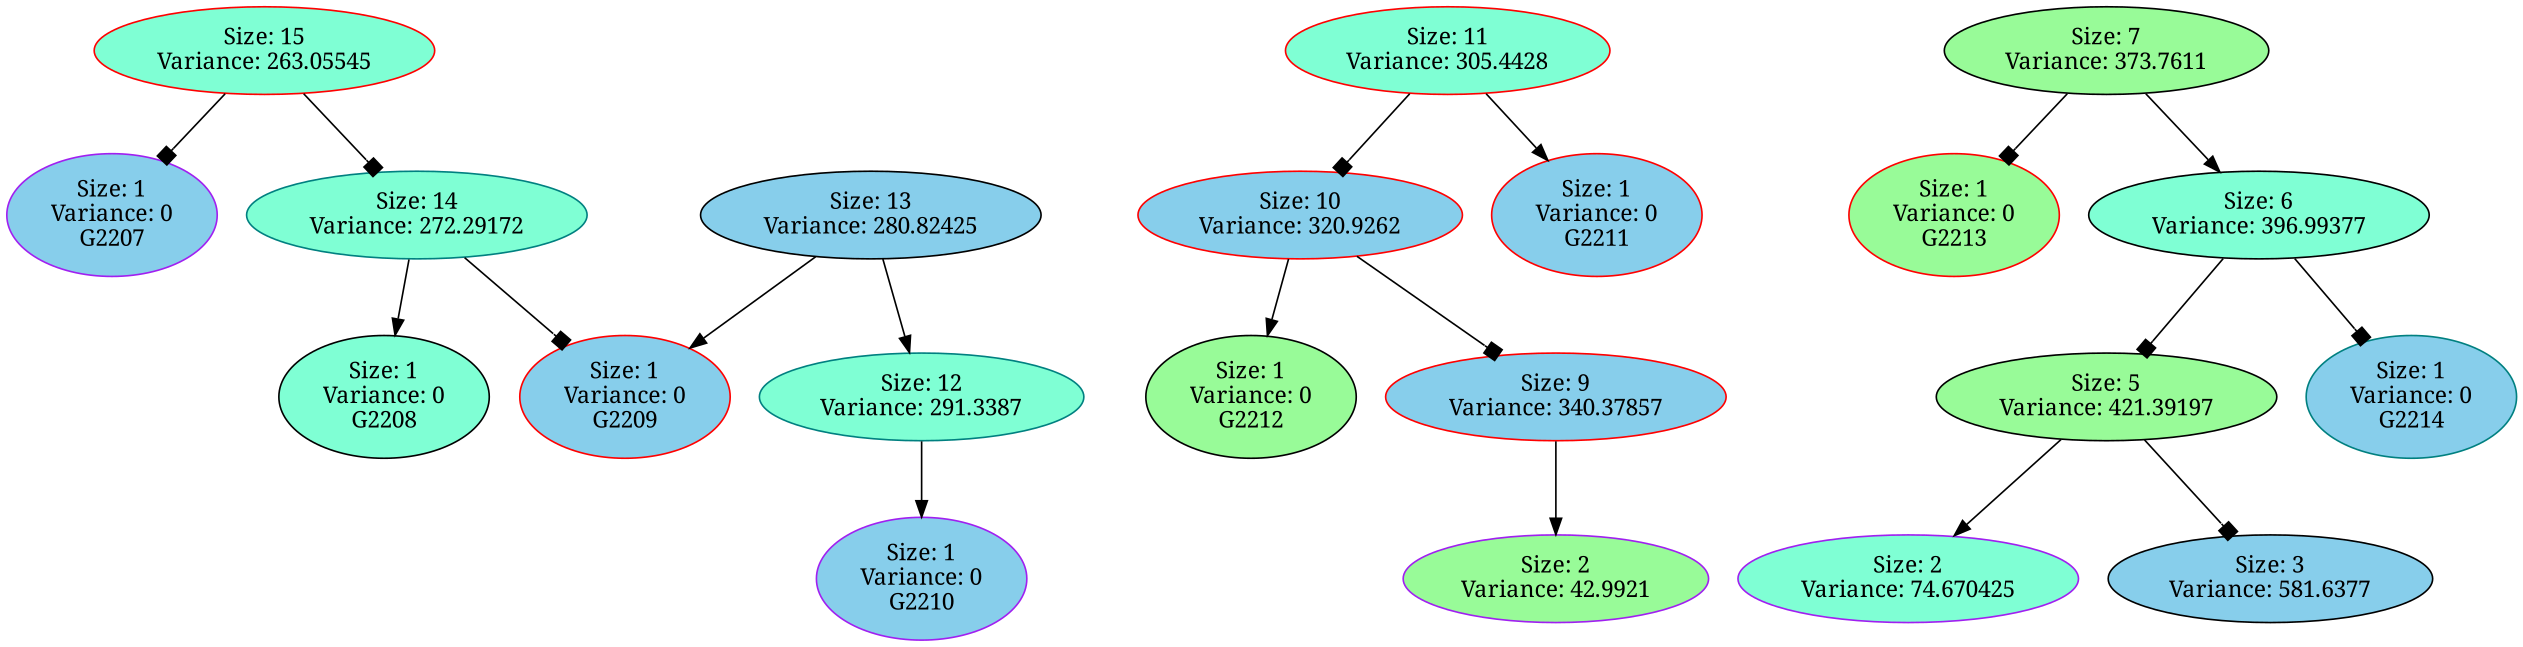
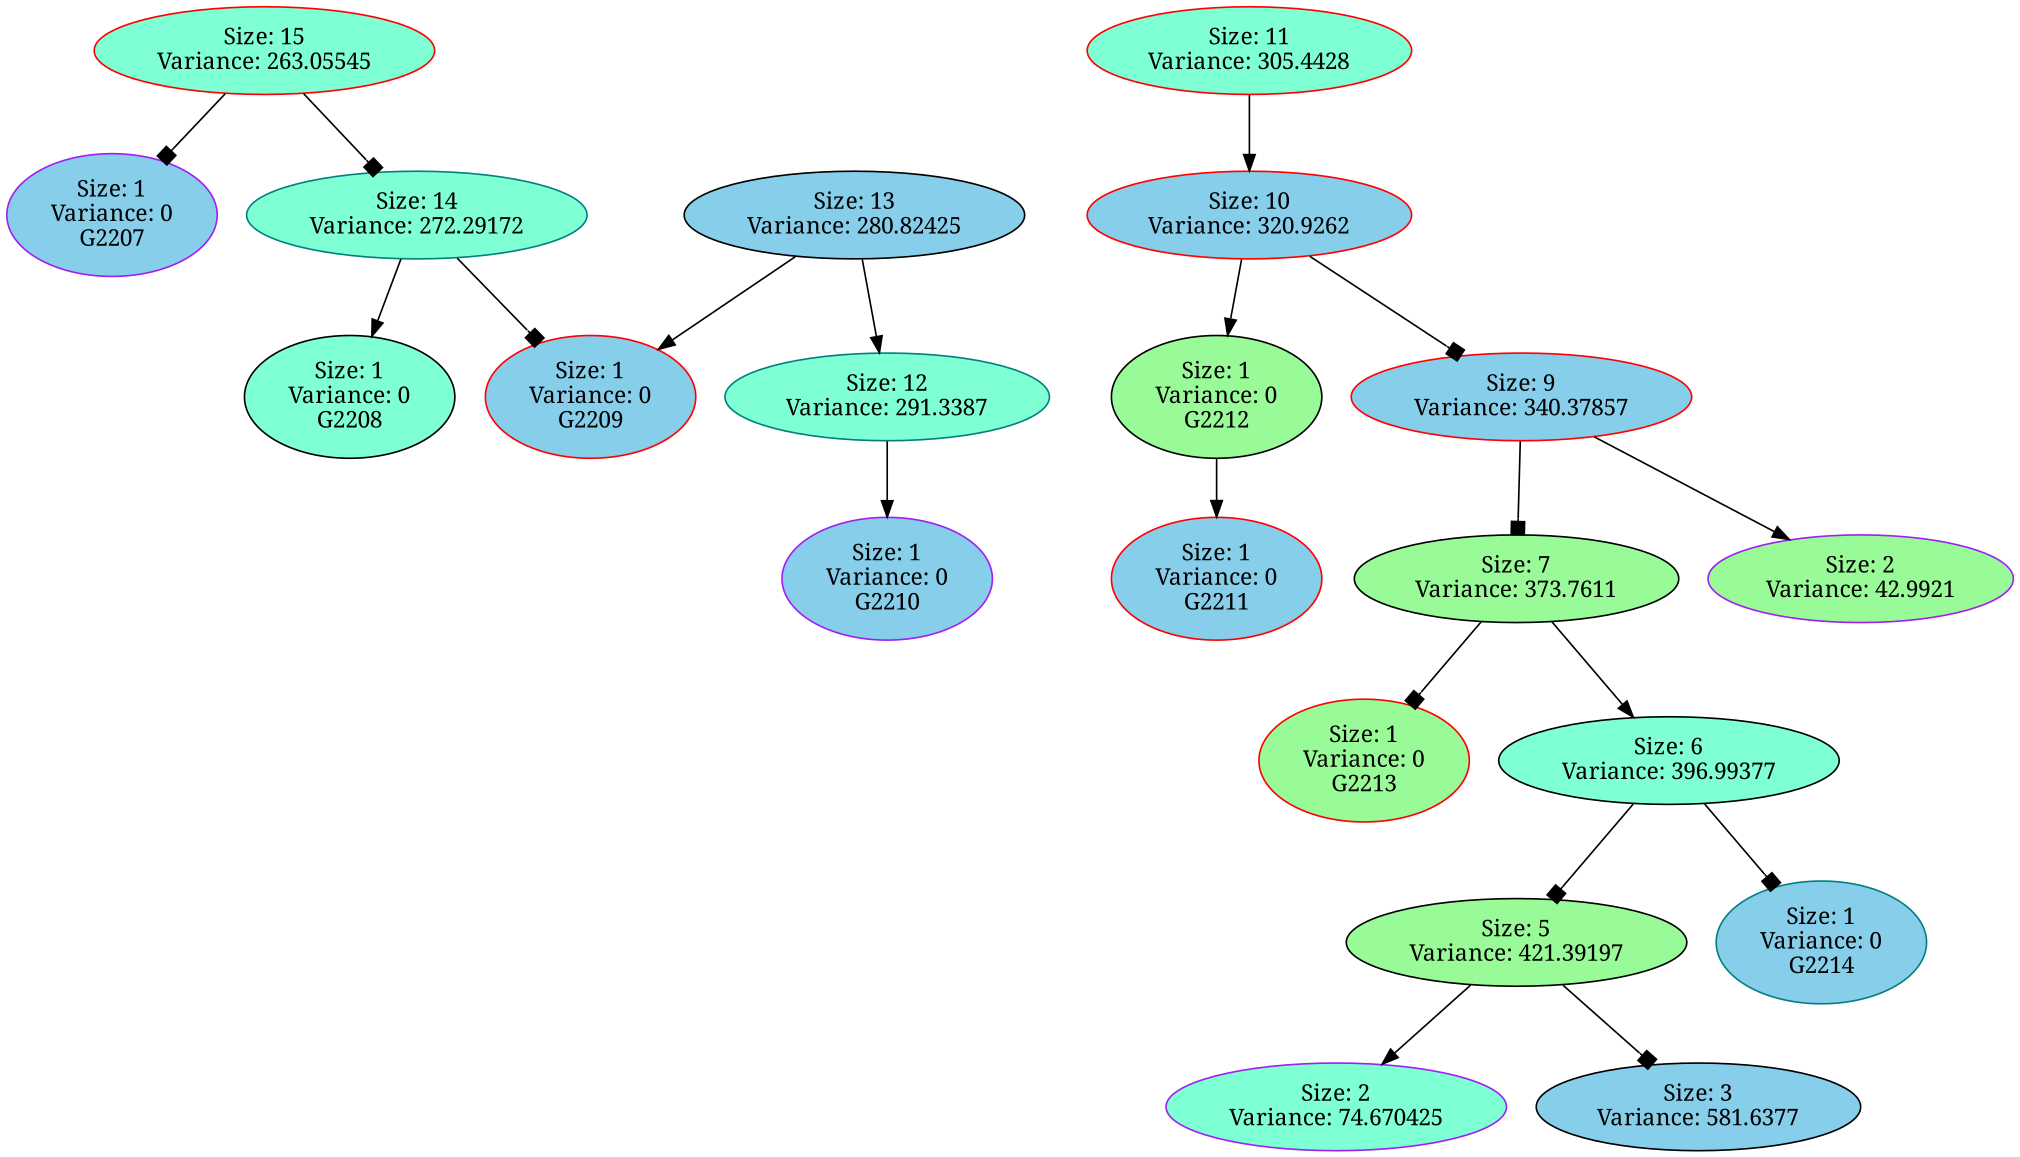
  digraph {
    L=9
    fontname="Noto Serif"
    node [color=red fillcolor=skyblue fontname="Noto Serif" style=filled]
    edge [arrowhead=box fontname="Noto Serif"]
    "Size: 15\nVariance: 263.05545" [fillcolor=aquamarine]
    "Size: 1\nVariance: 0\nG2207" [color=purple]
    "Size: 14\nVariance: 272.29172" [color=teal fillcolor=aquamarine]
    "Size: 1\nVariance: 0\nG2208" [color=black fillcolor=aquamarine]
    "Size: 1\nVariance: 0\nG2209"
    "Size: 13\nVariance: 280.82425" [color=black]
    "Size: 12\nVariance: 291.3387" [color=teal fillcolor=aquamarine]
    "Size: 1\nVariance: 0\nG2210" [color=purple]
    "Size: 11\nVariance: 305.4428" [fillcolor=aquamarine]
    "Size: 10\nVariance: 320.9262"
    "Size: 1\nVariance: 0\nG2211"
    "Size: 1\nVariance: 0\nG2212" [color=black fillcolor=palegreen]
    "Size: 9\nVariance: 340.37857"
    "Size: 7\nVariance: 373.7611" [color=black fillcolor=palegreen]
    "Size: 2\nVariance: 42.9921" [color=purple fillcolor=palegreen]
    "Size: 1\nVariance: 0\nG2213" [fillcolor=palegreen]
    "Size: 6\nVariance: 396.99377" [color=black fillcolor=aquamarine]
    "Size: 5\nVariance: 421.39197" [color=black fillcolor=palegreen]
    "Size: 1\nVariance: 0\nG2214" [color=teal]
    "Size: 2\nVariance: 74.670425" [color=purple fillcolor=aquamarine]
    "Size: 3\nVariance: 581.6377" [color=black]
    "Size: 15\nVariance: 263.05545" -> "Size: 1\nVariance: 0\nG2207"
    "Size: 15\nVariance: 263.05545" -> "Size: 14\nVariance: 272.29172"
    "Size: 14\nVariance: 272.29172" -> "Size: 1\nVariance: 0\nG2208" [arrowhead=normal]
    "Size: 14\nVariance: 272.29172" -> "Size: 1\nVariance: 0\nG2209"
    "Size: 13\nVariance: 280.82425" -> "Size: 1\nVariance: 0\nG2209" [arrowhead=normal]
    "Size: 13\nVariance: 280.82425" -> "Size: 12\nVariance: 291.3387" [arrowhead=normal]
    "Size: 12\nVariance: 291.3387" -> "Size: 1\nVariance: 0\nG2210" [arrowhead=normal]
-   "Size: 11\nVariance: 305.4428" -> "Size: 10\nVariance: 320.9262"
-   "Size: 11\nVariance: 305.4428" -> "Size: 1\nVariance: 0\nG2211" [arrowhead=normal]
+   "Size: 11\nVariance: 305.4428" -> "Size: 10\nVariance: 320.9262" [arrowhead=normal]
+   "Size: 1\nVariance: 0\nG2212" -> "Size: 1\nVariance: 0\nG2211" [arrowhead=normal]
    "Size: 10\nVariance: 320.9262" -> "Size: 1\nVariance: 0\nG2212" [arrowhead=normal]
    "Size: 10\nVariance: 320.9262" -> "Size: 9\nVariance: 340.37857"
+   "Size: 9\nVariance: 340.37857" -> "Size: 7\nVariance: 373.7611"
    "Size: 9\nVariance: 340.37857" -> "Size: 2\nVariance: 42.9921" [arrowhead=normal]
    "Size: 7\nVariance: 373.7611" -> "Size: 1\nVariance: 0\nG2213"
    "Size: 7\nVariance: 373.7611" -> "Size: 6\nVariance: 396.99377" [arrowhead=normal]
    "Size: 6\nVariance: 396.99377" -> "Size: 5\nVariance: 421.39197"
    "Size: 6\nVariance: 396.99377" -> "Size: 1\nVariance: 0\nG2214"
    "Size: 5\nVariance: 421.39197" -> "Size: 2\nVariance: 74.670425" [arrowhead=normal]
    "Size: 5\nVariance: 421.39197" -> "Size: 3\nVariance: 581.6377"
  }
